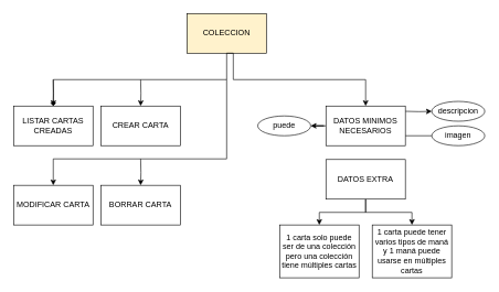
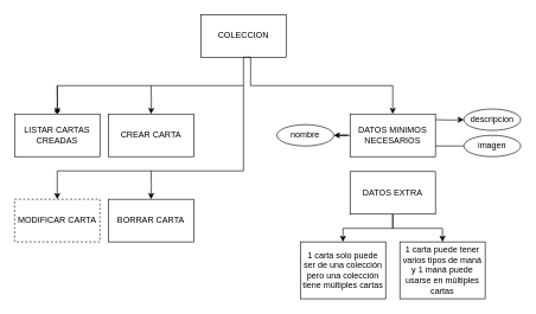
  <mxCell id="0" />
  <mxCell id="1" parent="0" />
  <mxCell id="2" value="" style="edgeStyle=orthogonalEdgeStyle;rounded=0;orthogonalLoop=1;jettySize=auto;html=1;" edge="1" parent="1" target="4"><mxGeometry relative="1" as="geometry"><mxPoint x="212" y="240" as="sourcePoint" /></mxGeometry></mxCell>
- <mxCell id="3" value="COLECCION" style="rounded=0;whiteSpace=wrap;html=1;fillColor=#fff2cc;" vertex="1" parent="1"><mxGeometry x="282" y="20" width="120" height="60" as="geometry" /></mxCell>
+ <mxCell id="3" value="COLECCION" style="rounded=0;whiteSpace=wrap;html=1;" vertex="1" parent="1"><mxGeometry x="282" y="20" width="120" height="60" as="geometry" /></mxCell>
  <mxCell id="4" value="BORRAR CARTA" style="rounded=0;whiteSpace=wrap;html=1;" vertex="1" parent="1"><mxGeometry x="152" y="280" width="120" height="60" as="geometry" /></mxCell>
  <mxCell id="5" value="" style="edgeStyle=orthogonalEdgeStyle;rounded=0;orthogonalLoop=1;jettySize=auto;html=1;" edge="1" parent="1" target="6"><mxGeometry relative="1" as="geometry"><mxPoint x="212" y="120" as="sourcePoint" /></mxGeometry></mxCell>
  <mxCell id="6" value="CREAR CARTA" style="rounded=0;whiteSpace=wrap;html=1;" vertex="1" parent="1"><mxGeometry x="152" y="160" width="120" height="60" as="geometry" /></mxCell>
  <mxCell id="7" value="" style="edgeStyle=orthogonalEdgeStyle;rounded=0;orthogonalLoop=1;jettySize=auto;html=1;" edge="1" parent="1" target="8"><mxGeometry relative="1" as="geometry"><mxPoint x="80" y="120" as="sourcePoint" /></mxGeometry></mxCell>
  <mxCell id="8" value="LISTAR CARTAS CREADAS" style="rounded=0;whiteSpace=wrap;html=1;" vertex="1" parent="1"><mxGeometry x="20" y="160" width="120" height="60" as="geometry" /></mxCell>
- <mxCell id="9" value="MODIFICAR CARTA" style="rounded=0;whiteSpace=wrap;html=1;" vertex="1" parent="1"><mxGeometry x="20" y="280" width="120" height="60" as="geometry" /></mxCell>
+ <mxCell id="9" value="MODIFICAR CARTA" style="rounded=0;whiteSpace=wrap;html=1;dashed=1;" vertex="1" parent="1"><mxGeometry x="20" y="280" width="120" height="60" as="geometry" /></mxCell>
  <mxCell id="10" value="" style="edgeStyle=orthogonalEdgeStyle;rounded=0;orthogonalLoop=1;jettySize=auto;html=1;exitX=0.5;exitY=1;exitDx=0;exitDy=0;entryX=0.5;entryY=0;entryDx=0;entryDy=0;endArrow=diamond;" edge="1" parent="1" source="3" target="8"><mxGeometry relative="1" as="geometry"><mxPoint x="222" y="130" as="sourcePoint" /><mxPoint x="222" y="170" as="targetPoint" /></mxGeometry></mxCell>
  <mxCell id="11" value="" style="edgeStyle=orthogonalEdgeStyle;rounded=0;orthogonalLoop=1;jettySize=auto;html=1;entryX=0.5;entryY=0;entryDx=0;entryDy=0;" edge="1" parent="1" target="9"><mxGeometry relative="1" as="geometry"><mxPoint x="342" y="120" as="sourcePoint" /><mxPoint x="90" y="274" as="targetPoint" /><Array as="points"><mxPoint x="342" y="240" /><mxPoint x="80" y="240" /></Array></mxGeometry></mxCell>
  <mxCell id="12" value="" style="edgeStyle=orthogonalEdgeStyle;rounded=0;orthogonalLoop=1;jettySize=auto;html=1;exitX=0.5;exitY=1;exitDx=0;exitDy=0;entryX=0.5;entryY=0;entryDx=0;entryDy=0;" edge="1" parent="1" source="3" target="16"><mxGeometry relative="1" as="geometry"><mxPoint x="352" y="130" as="sourcePoint" /><mxPoint x="552" y="120" as="targetPoint" /><Array as="points"><mxPoint x="352" y="80" /><mxPoint x="352" y="120" /><mxPoint x="552" y="120" /></Array></mxGeometry></mxCell>
  <mxCell id="13" value="" style="edgeStyle=orthogonalEdgeStyle;rounded=0;orthogonalLoop=1;jettySize=auto;html=1;" edge="1" parent="1" source="16" target="17"><mxGeometry relative="1" as="geometry" /></mxCell>
  <mxCell id="14" value="" style="edgeStyle=orthogonalEdgeStyle;rounded=0;orthogonalLoop=1;jettySize=auto;html=1;" edge="1" parent="1" target="19"><mxGeometry relative="1" as="geometry"><mxPoint x="612" y="168" as="sourcePoint" /></mxGeometry></mxCell>
  <mxCell id="15" value="" style="edgeStyle=orthogonalEdgeStyle;rounded=0;orthogonalLoop=1;jettySize=auto;html=1;exitX=1;exitY=0.75;exitDx=0;exitDy=0;endArrow=none;" edge="1" parent="1" source="16" target="18"><mxGeometry relative="1" as="geometry" /></mxCell>
  <mxCell id="16" value="DATOS MINIMOS NECESARIOS" style="rounded=0;whiteSpace=wrap;html=1;" vertex="1" parent="1"><mxGeometry x="492" y="160" width="120" height="60" as="geometry" /></mxCell>
- <mxCell id="17" value="puede" style="ellipse;whiteSpace=wrap;html=1;rounded=0;" vertex="1" parent="1"><mxGeometry x="389" y="175" width="80" height="30" as="geometry" /></mxCell>
+ <mxCell id="17" value="nombre" style="ellipse;whiteSpace=wrap;html=1;rounded=0;" vertex="1" parent="1"><mxGeometry x="389" y="175" width="80" height="30" as="geometry" /></mxCell>
  <mxCell id="18" value="imagen" style="ellipse;whiteSpace=wrap;html=1;rounded=0;" vertex="1" parent="1"><mxGeometry x="652" y="190" width="80" height="30" as="geometry" /></mxCell>
  <mxCell id="19" value="descripcion" style="ellipse;whiteSpace=wrap;html=1;rounded=0;" vertex="1" parent="1"><mxGeometry x="652" y="153" width="80" height="30" as="geometry" /></mxCell>
  <mxCell id="20" value="" style="edgeStyle=orthogonalEdgeStyle;rounded=0;orthogonalLoop=1;jettySize=auto;html=1;" edge="1" parent="1" source="21" target="22"><mxGeometry relative="1" as="geometry" /></mxCell>
  <mxCell id="21" value="DATOS EXTRA" style="rounded=0;whiteSpace=wrap;html=1;" vertex="1" parent="1"><mxGeometry x="492" y="241" width="120" height="60" as="geometry" /></mxCell>
  <mxCell id="22" value="1 carta solo puede ser de una colección pero una colección tiene múltiples cartas" style="whiteSpace=wrap;html=1;rounded=0;" vertex="1" parent="1"><mxGeometry x="422" y="340" width="120" height="80" as="geometry" /></mxCell>
  <mxCell id="23" value="1 carta puede tener varios tipos de maná y 1 maná puede usarse en múltiples cartas" style="whiteSpace=wrap;html=1;rounded=0;" vertex="1" parent="1"><mxGeometry x="562" y="340" width="120" height="80" as="geometry" /></mxCell>
  <mxCell id="24" value="" style="edgeStyle=orthogonalEdgeStyle;rounded=0;orthogonalLoop=1;jettySize=auto;html=1;exitX=0.5;exitY=1;exitDx=0;exitDy=0;" edge="1" parent="1" source="21" target="23"><mxGeometry relative="1" as="geometry"><mxPoint x="562" y="311" as="sourcePoint" /><mxPoint x="492" y="350" as="targetPoint" /></mxGeometry></mxCell>
